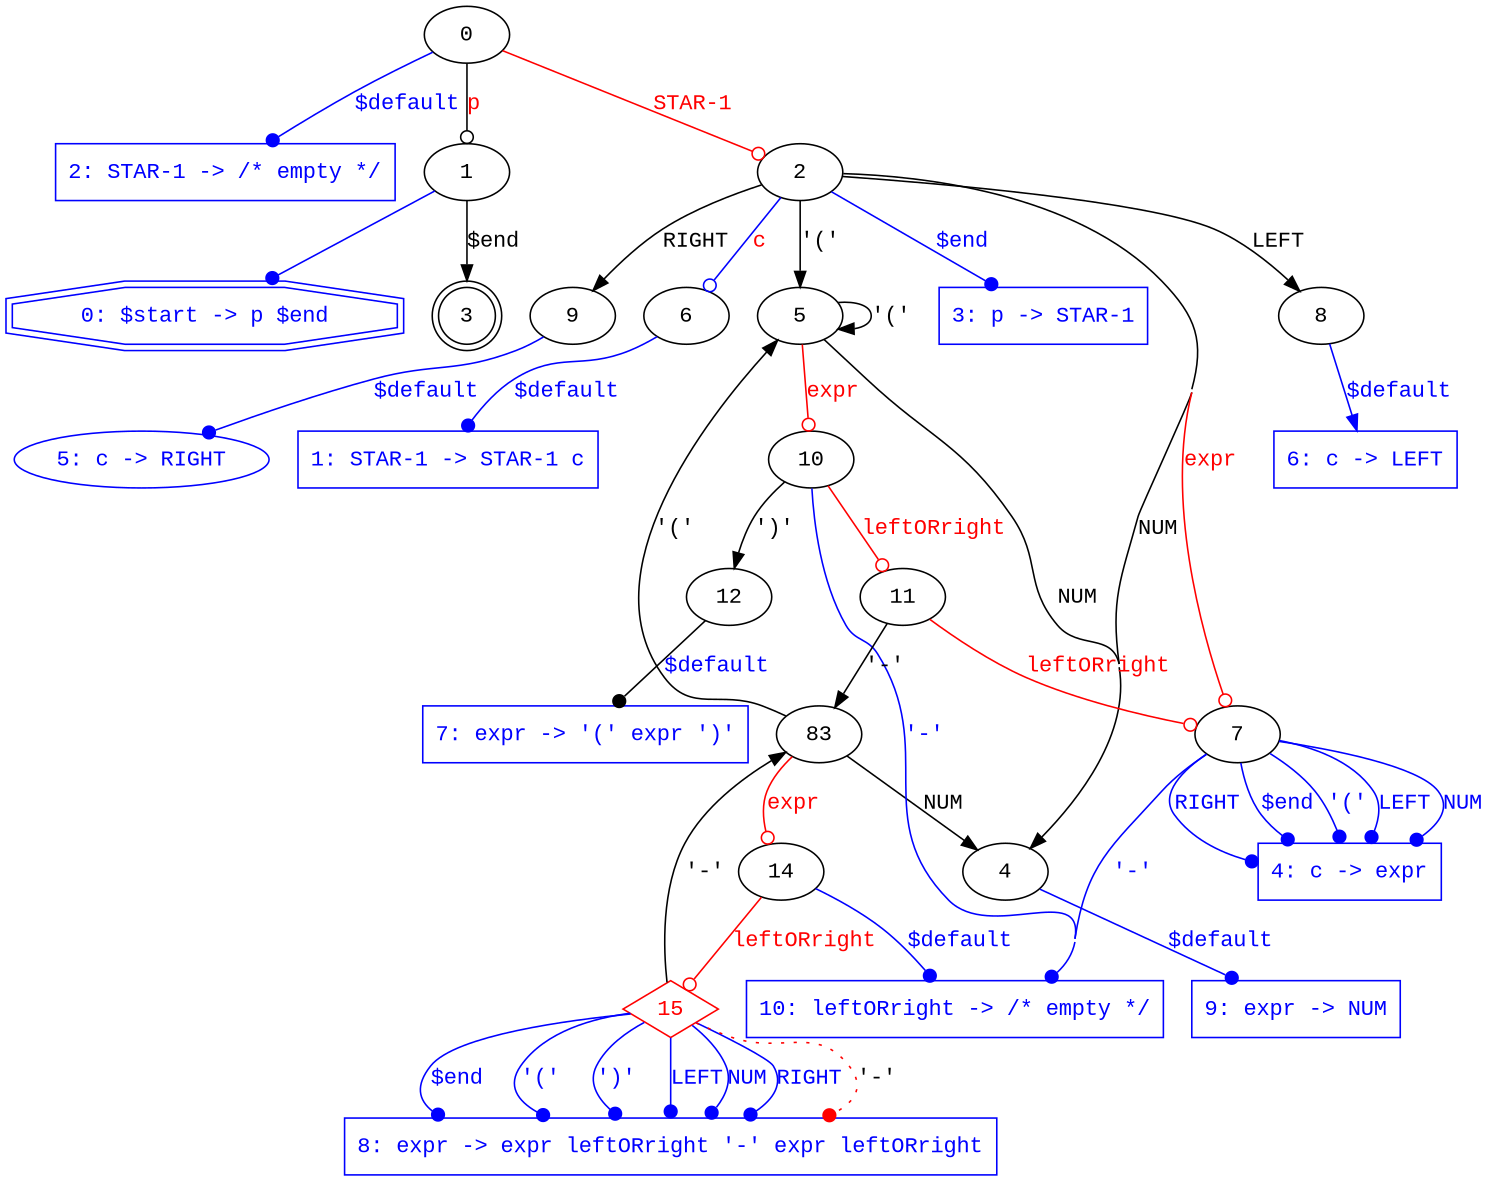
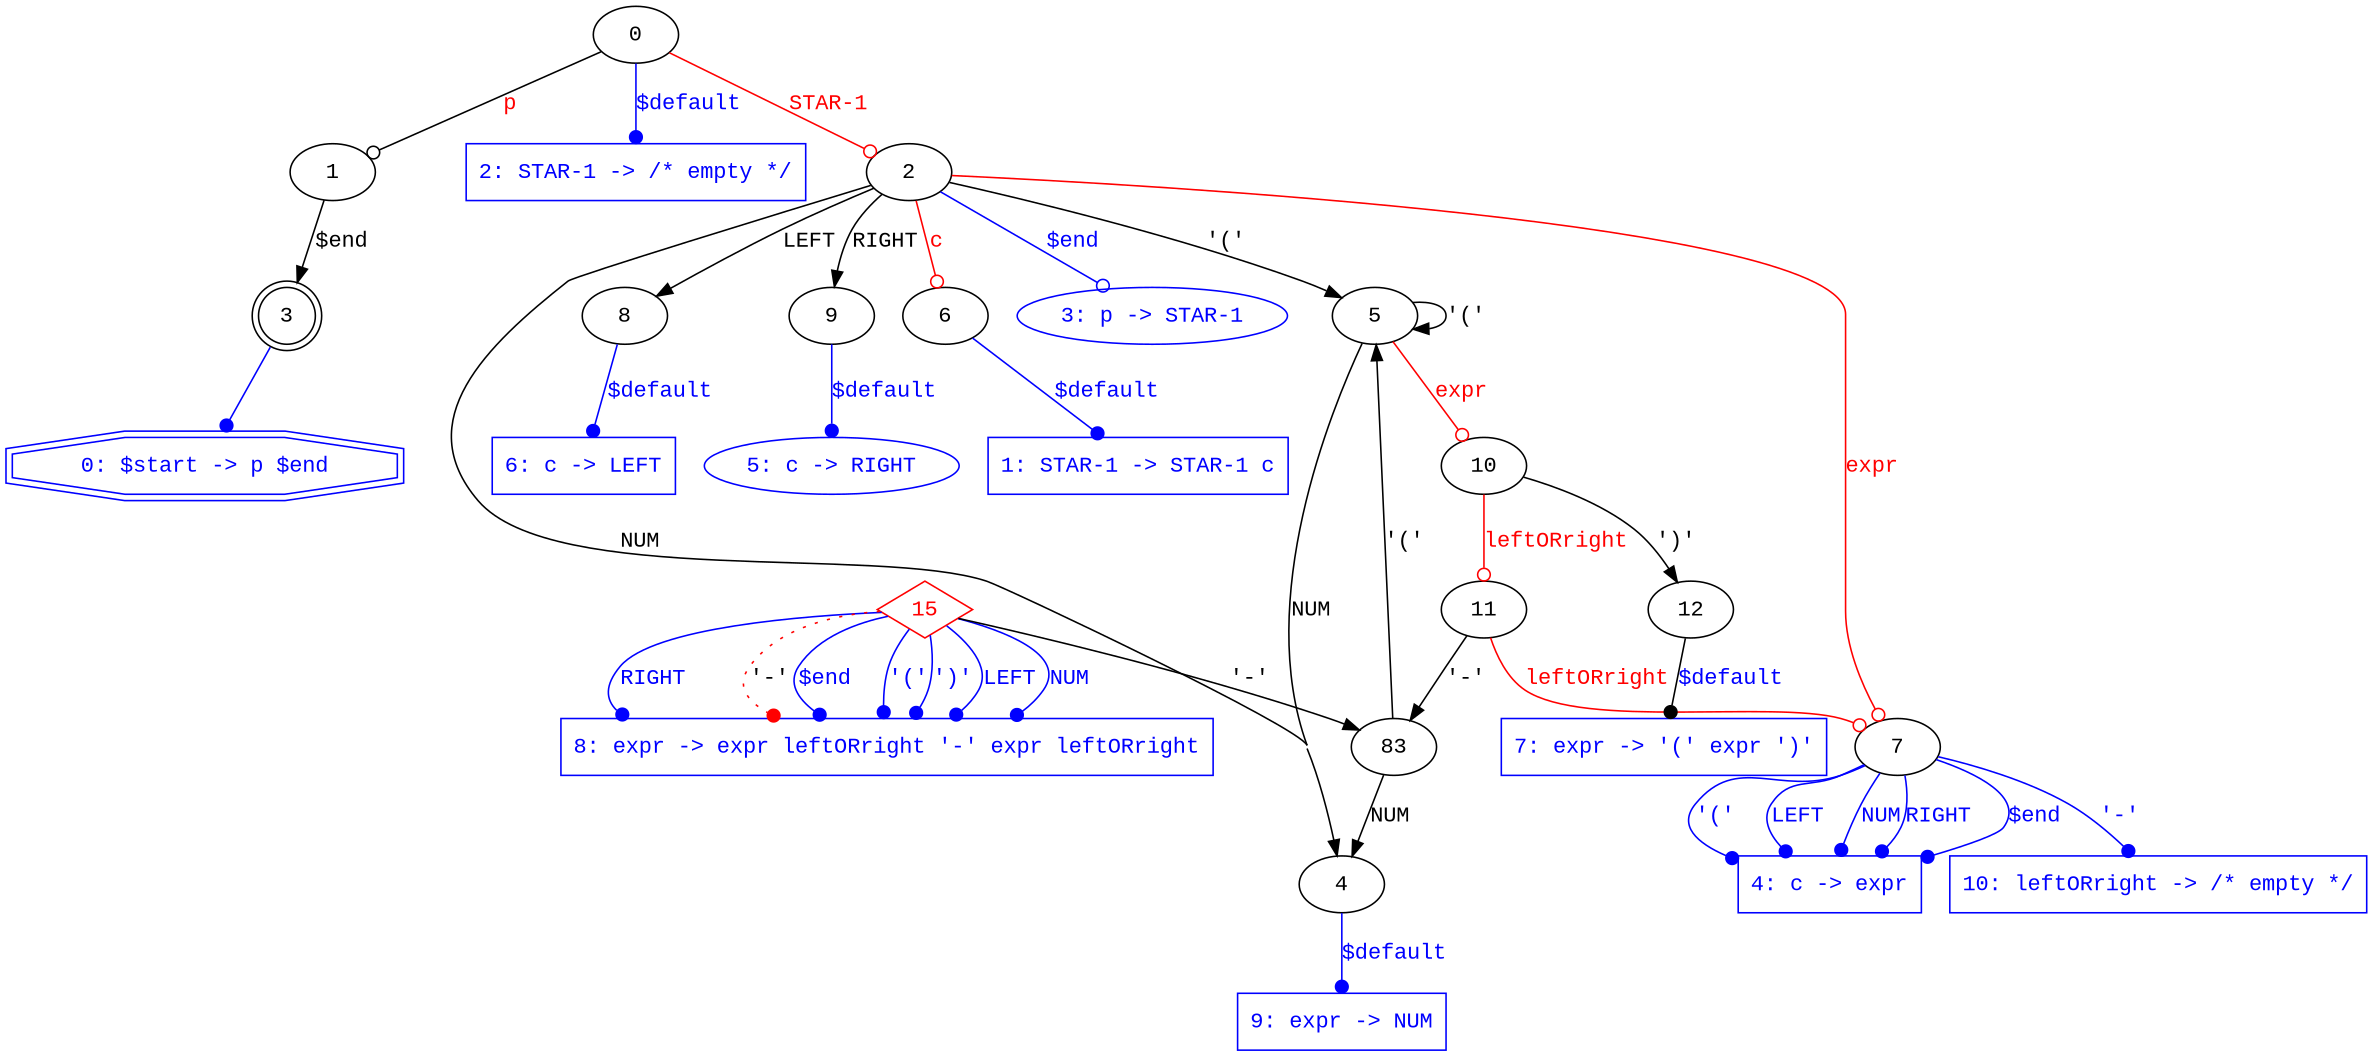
  digraph {
    concentrate=true
    fontname="Liberation Mono"
    node [fontname="Liberation Mono"]
    edge [arrowhead=dot color=blue fontcolor=blue fontname="Liberation Mono"]
    n1 [color=blue fontcolor=blue label="0: $start -> p $end" shape=doubleoctagon]
    n2 [color=blue fontcolor=blue label="1: STAR-1 -> STAR-1 c" shape=box]
    n3 [color=blue fontcolor=blue label="2: STAR-1 -> /* empty */" shape=box]
-   n4 [color=blue fontcolor=blue label="3: p -> STAR-1" shape=box]
+   n4 [color=blue fontcolor=blue label="3: p -> STAR-1" shape=ellipse]
    n5 [color=blue fontcolor=blue label="4: c -> expr" shape=box]
    n6 [color=blue fontcolor=blue label="5: c -> RIGHT" shape=ellipse]
    n7 [color=blue fontcolor=blue label="6: c -> LEFT" shape=box]
    n8 [color=blue fontcolor=blue label="7: expr -> '(' expr ')'" shape=box]
    n9 [color=blue fontcolor=blue label="8: expr -> expr leftORright '-' expr leftORright" shape=box]
    n10 [color=blue fontcolor=blue label="9: expr -> NUM" shape=box]
    n11 [color=blue fontcolor=blue label="10: leftORright -> /* empty */" shape=box]
    15 [color=red fontcolor=red shape=diamond]
    n13 [label=83]
    5
    4
-   14
    0
    1
    2
    3 [shape=doublecircle]
    8
    9
    6
    7
    10
    11
    12
    15 -> n9 [label="$end"]
    15 -> n9 [label="'('"]
    15 -> n9 [label="')'"]
    15 -> n9 [label=LEFT]
    15 -> n9 [label=NUM]
    15 -> n9 [label=RIGHT]
    15 -> n9 [color=red fontcolor=black label="'-'" style=dotted]
    15 -> n13 [label="'-'" arrowhead="" color="" fontcolor=""]
    n13 -> 5 [label="'('" arrowhead="" color="" fontcolor=""]
    n13 -> 4 [label=NUM arrowhead="" color="" fontcolor=""]
-   n13 -> 14 [arrowhead=odot color=red fontcolor=red label=expr]
    5 -> 5 [label="'('" arrowhead="" color="" fontcolor=""]
    5 -> 4 [label=NUM arrowhead="" color="" fontcolor=""]
    5 -> 10 [arrowhead=odot color=red fontcolor=red label=expr]
    4 -> n10 [label="$default"]
-   14 -> n11 [label="$default"]
-   14 -> 15 [arrowhead=odot color=red fontcolor=red label=leftORright]
    0 -> n3 [label="$default"]
    0 -> 1 [arrowhead=odot color=black fontcolor=red label=p]
    0 -> 2 [arrowhead=odot color=red fontcolor=red label="STAR-1"]
    1 -> 3 [label="$end" arrowhead="" color="" fontcolor=""]
-   2 -> n4 [label="$end"]
+   2 -> n4 [arrowhead=odot label="$end"]
    2 -> 5 [label="'('" arrowhead="" color="" fontcolor=""]
    2 -> 4 [label=NUM arrowhead="" color="" fontcolor=""]
    2 -> 8 [label=LEFT arrowhead="" color="" fontcolor=""]
    2 -> 9 [label=RIGHT arrowhead="" color="" fontcolor=""]
-   2 -> 6 [arrowhead=odot fontcolor=red label=c]
+   2 -> 6 [arrowhead=odot color=red fontcolor=red label=c]
    2 -> 7 [arrowhead=odot color=red fontcolor=red label=expr]
-   1 -> n1 [fontcolor=""]
-   8 -> n7 [arrowhead=normal label="$default"]
+   3 -> n1 [fontcolor=""]
+   8 -> n7 [label="$default"]
    9 -> n6 [label="$default"]
    6 -> n2 [label="$default"]
    7 -> n5 [label="$end"]
    7 -> n5 [label="'('"]
    7 -> n5 [label=LEFT]
    7 -> n5 [label=NUM]
    7 -> n5 [label=RIGHT]
    7 -> n11 [label="'-'"]
-   10 -> n11 [label="'-'"]
    10 -> 11 [arrowhead=odot color=red fontcolor=red label=leftORright]
    10 -> 12 [label="')'" arrowhead="" color="" fontcolor=""]
    11 -> n13 [label="'-'" arrowhead="" color="" fontcolor=""]
    11 -> 7 [arrowhead=odot color=red fontcolor=red label=leftORright]
    12 -> n8 [color=black label="$default"]
  }
